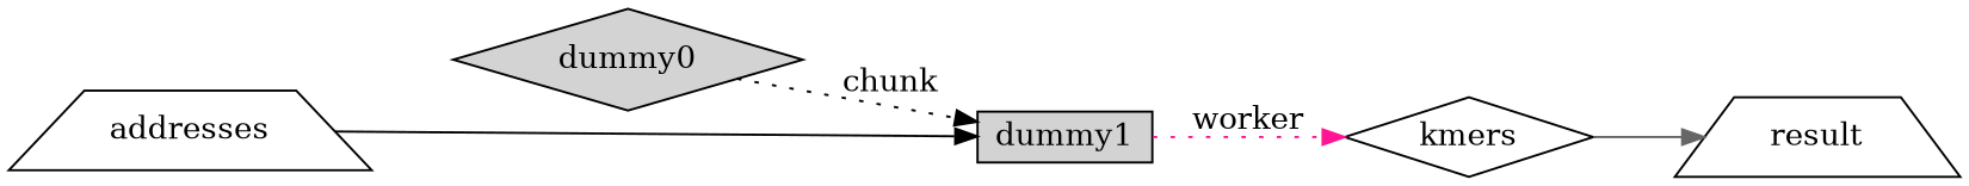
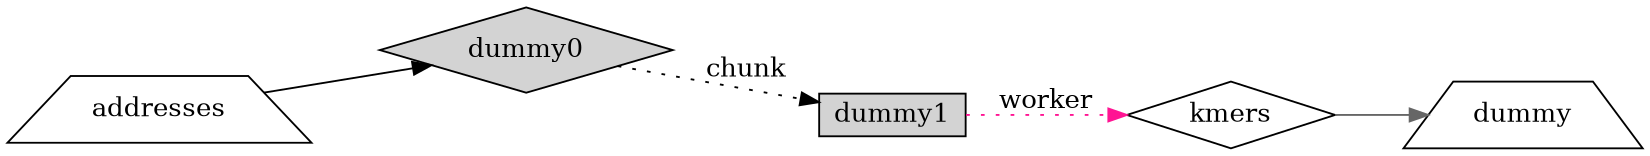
  digraph {
    rankdir=LR
    node [shape=diamond]
    edge [color=black]
    dummy0 [height=.1 style=filled width=.1]
    addresses [shape=trapezium]
    dummy1 [height=.1 shape=box style=filled width=.1]
    kmers
-   result [shape=trapezium]
+   result [shape=trapezium label=dummy]
    dummy0 -> dummy1 [label=chunk style=dotted]
-   addresses -> dummy1
+   addresses -> dummy0
    dummy1 -> kmers [color=deeppink label=worker style=dotted]
    kmers -> result [color=gray40]
  }
